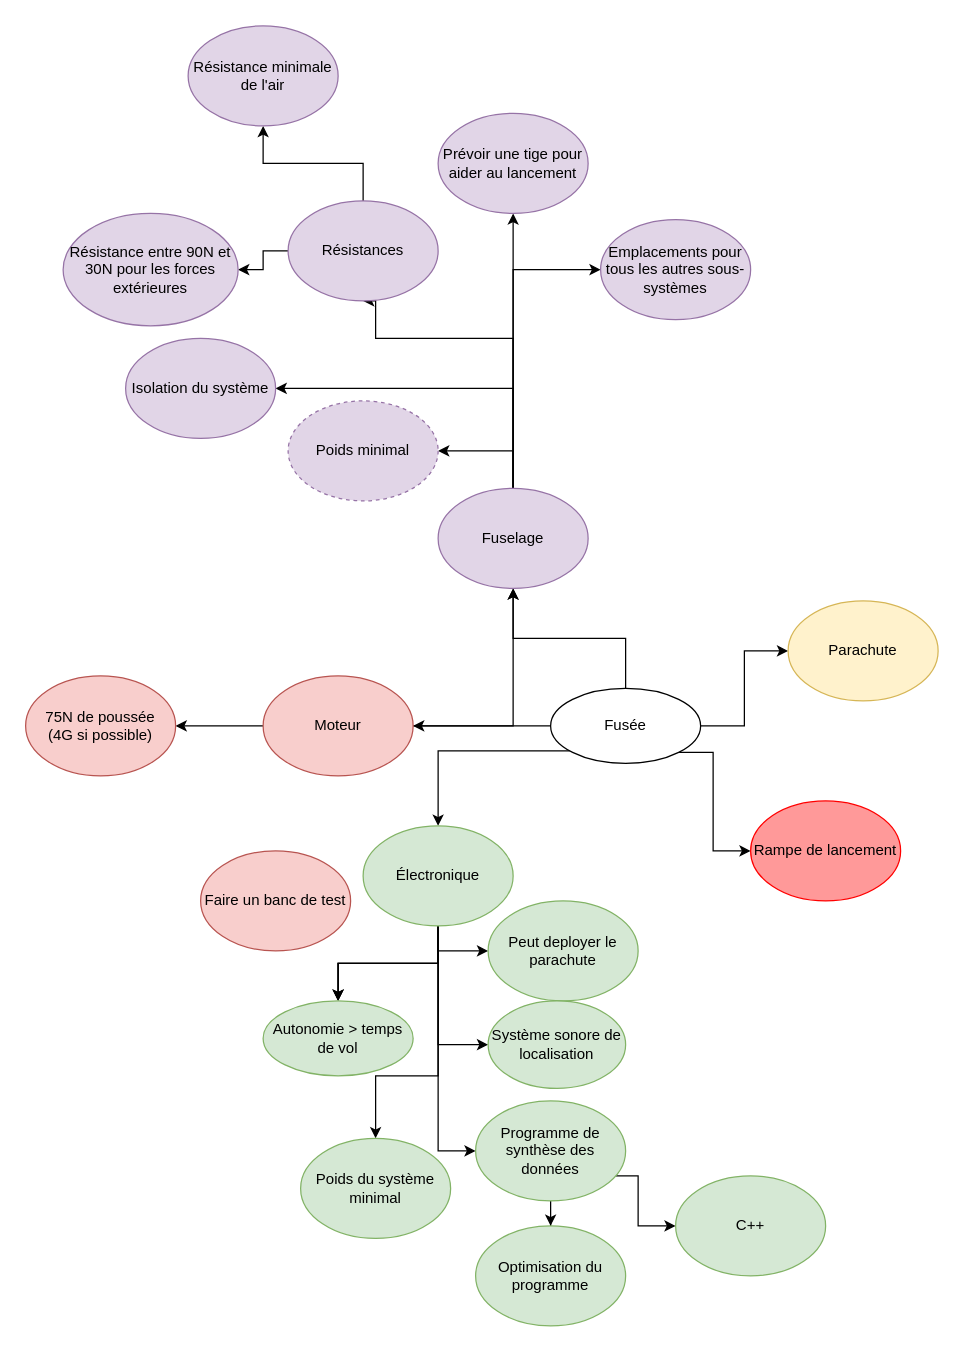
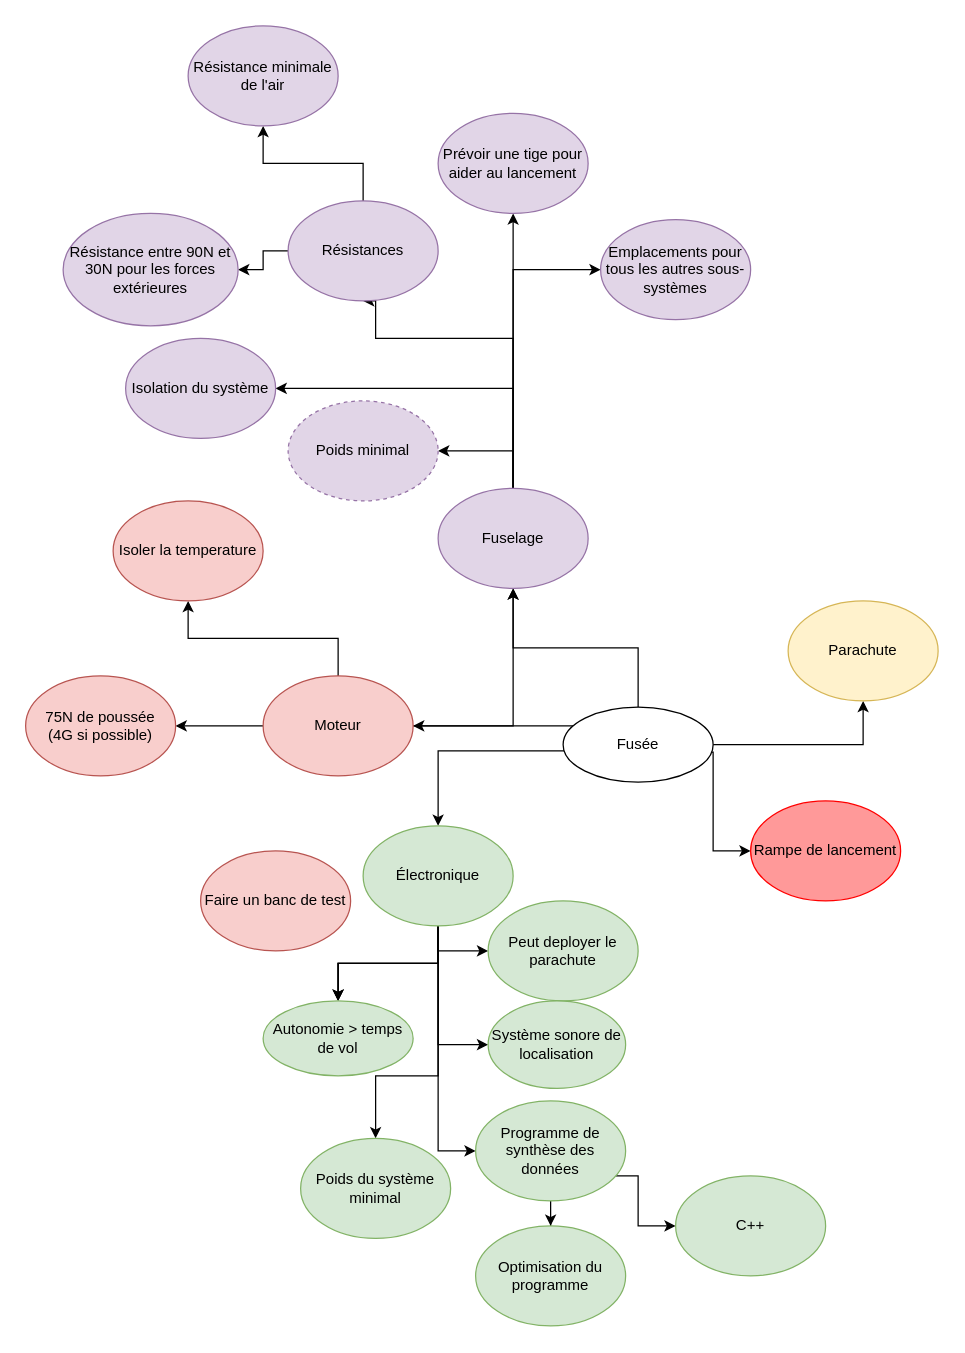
  <mxCell id="0" />
  <mxCell id="1" parent="0" />
  <mxCell id="2" style="edgeStyle=orthogonalEdgeStyle;rounded=0;orthogonalLoop=1;jettySize=auto;html=1;" edge="1" parent="1" source="7" target="11"><mxGeometry relative="1" as="geometry"><Array as="points"><mxPoint x="350" y="580" /><mxPoint x="350" y="580" /></Array></mxGeometry></mxCell>
  <mxCell id="3" style="edgeStyle=orthogonalEdgeStyle;rounded=0;orthogonalLoop=1;jettySize=auto;html=1;" edge="1" parent="1" source="7" target="22"><mxGeometry relative="1" as="geometry"><Array as="points"><mxPoint x="350" y="600" /></Array></mxGeometry></mxCell>
  <mxCell id="4" style="edgeStyle=orthogonalEdgeStyle;rounded=0;orthogonalLoop=1;jettySize=auto;html=1;exitX=0.5;exitY=0;exitDx=0;exitDy=0;" edge="1" parent="1" source="7" target="37"><mxGeometry relative="1" as="geometry" /></mxCell>
  <mxCell id="5" style="edgeStyle=orthogonalEdgeStyle;rounded=0;orthogonalLoop=1;jettySize=auto;html=1;exitX=1;exitY=0.5;exitDx=0;exitDy=0;" edge="1" parent="1" source="7" target="47"><mxGeometry relative="1" as="geometry" /></mxCell>
  <mxCell id="6" style="edgeStyle=orthogonalEdgeStyle;rounded=0;orthogonalLoop=1;jettySize=auto;html=1;exitX=1;exitY=1;exitDx=0;exitDy=0;entryX=0;entryY=0.5;entryDx=0;entryDy=0;" edge="1" parent="1" source="7" target="48"><mxGeometry relative="1" as="geometry"><Array as="points"><mxPoint x="570" y="601" /><mxPoint x="570" y="680" /></Array></mxGeometry></mxCell>
- <mxCell id="7" value="Fusée" style="ellipse;whiteSpace=wrap;html=1;fontFamily=Helvetica;fontSize=12;fontColor=default;align=center;strokeColor=default;fillColor=default;" vertex="1" parent="1"><mxGeometry x="440" y="550" width="120" height="60" as="geometry" /></mxCell>
+ <mxCell id="7" value="Fusée" style="ellipse;whiteSpace=wrap;html=1;fontFamily=Helvetica;fontSize=12;fontColor=default;align=center;strokeColor=default;fillColor=default;" vertex="1" parent="1"><mxGeometry x="450" y="565" width="120" height="60" as="geometry" /></mxCell>
  <mxCell id="8" style="edgeStyle=orthogonalEdgeStyle;rounded=0;orthogonalLoop=1;jettySize=auto;html=1;entryX=1;entryY=0.5;entryDx=0;entryDy=0;" edge="1" parent="1" source="11" target="12"><mxGeometry relative="1" as="geometry" /></mxCell>
+ <mxCell id="9" style="edgeStyle=orthogonalEdgeStyle;rounded=0;orthogonalLoop=1;jettySize=auto;html=1;entryX=0.5;entryY=1;entryDx=0;entryDy=0;" edge="1" parent="1" source="11" target="13"><mxGeometry relative="1" as="geometry" /></mxCell>
  <mxCell id="10" style="edgeStyle=orthogonalEdgeStyle;rounded=0;orthogonalLoop=1;jettySize=auto;html=1;" edge="1" parent="1" source="11" target="37"><mxGeometry relative="1" as="geometry"><mxPoint x="270" y="670" as="targetPoint" /></mxGeometry></mxCell>
  <mxCell id="11" value="&lt;div&gt;Moteur&lt;/div&gt;" style="ellipse;whiteSpace=wrap;html=1;fillColor=#f8cecc;strokeColor=#b85450;" vertex="1" parent="1"><mxGeometry x="210" y="540" width="120" height="80" as="geometry" /></mxCell>
  <mxCell id="12" value="&lt;div&gt;75N de poussée&lt;/div&gt;&lt;div&gt;(4G si possible)&lt;br&gt;&lt;/div&gt;" style="ellipse;whiteSpace=wrap;html=1;fillColor=#f8cecc;strokeColor=#b85450;" vertex="1" parent="1"><mxGeometry x="20" y="540" width="120" height="80" as="geometry" /></mxCell>
+ <mxCell id="13" value="&lt;div&gt;Isoler la temperature&lt;/div&gt;" style="ellipse;whiteSpace=wrap;html=1;fillColor=#f8cecc;strokeColor=#b85450;" vertex="1" parent="1"><mxGeometry x="90" y="400" width="120" height="80" as="geometry" /></mxCell>
  <mxCell id="14" value="Faire un banc de test" style="ellipse;whiteSpace=wrap;html=1;fillColor=#f8cecc;strokeColor=#b85450;" vertex="1" parent="1"><mxGeometry x="160" y="680" width="120" height="80" as="geometry" /></mxCell>
  <mxCell id="15" value="" style="edgeStyle=orthogonalEdgeStyle;rounded=0;orthogonalLoop=1;jettySize=auto;html=1;" edge="1" parent="1" source="22" target="23"><mxGeometry relative="1" as="geometry" /></mxCell>
  <mxCell id="16" value="" style="edgeStyle=orthogonalEdgeStyle;rounded=0;orthogonalLoop=1;jettySize=auto;html=1;" edge="1" parent="1" source="22" target="23"><mxGeometry relative="1" as="geometry" /></mxCell>
  <mxCell id="17" value="" style="edgeStyle=orthogonalEdgeStyle;rounded=0;orthogonalLoop=1;jettySize=auto;html=1;" edge="1" parent="1" source="22" target="23"><mxGeometry relative="1" as="geometry" /></mxCell>
  <mxCell id="18" style="edgeStyle=orthogonalEdgeStyle;rounded=0;orthogonalLoop=1;jettySize=auto;html=1;" edge="1" parent="1" source="22" target="24"><mxGeometry relative="1" as="geometry"><Array as="points"><mxPoint x="350" y="860" /><mxPoint x="300" y="860" /></Array></mxGeometry></mxCell>
  <mxCell id="19" style="edgeStyle=orthogonalEdgeStyle;rounded=0;orthogonalLoop=1;jettySize=auto;html=1;entryX=0;entryY=0.5;entryDx=0;entryDy=0;" edge="1" parent="1" source="22" target="25"><mxGeometry relative="1" as="geometry" /></mxCell>
  <mxCell id="20" style="edgeStyle=orthogonalEdgeStyle;rounded=0;orthogonalLoop=1;jettySize=auto;html=1;entryX=0;entryY=0.5;entryDx=0;entryDy=0;" edge="1" parent="1" source="22" target="28"><mxGeometry relative="1" as="geometry" /></mxCell>
  <mxCell id="21" style="edgeStyle=orthogonalEdgeStyle;rounded=0;orthogonalLoop=1;jettySize=auto;html=1;exitX=0.5;exitY=1;exitDx=0;exitDy=0;entryX=0;entryY=0.5;entryDx=0;entryDy=0;" edge="1" parent="1" source="22" target="31"><mxGeometry relative="1" as="geometry" /></mxCell>
  <mxCell id="22" value="Électronique" style="ellipse;whiteSpace=wrap;html=1;fillColor=#d5e8d4;strokeColor=#82b366;" vertex="1" parent="1"><mxGeometry x="290" y="660" width="120" height="80" as="geometry" /></mxCell>
  <mxCell id="23" value="Autonomie &amp;gt; temps de vol" style="ellipse;whiteSpace=wrap;html=1;fillColor=#d5e8d4;strokeColor=#82b366;" vertex="1" parent="1"><mxGeometry x="210" y="800" width="120" height="60" as="geometry" /></mxCell>
  <mxCell id="24" value="&lt;div&gt;Poids du système minimal&lt;/div&gt;" style="ellipse;whiteSpace=wrap;html=1;fillColor=#d5e8d4;strokeColor=#82b366;" vertex="1" parent="1"><mxGeometry x="240" y="910" width="120" height="80" as="geometry" /></mxCell>
  <mxCell id="25" value="Peut deployer le parachute" style="ellipse;whiteSpace=wrap;html=1;strokeColor=#82b366;fillColor=#d5e8d4;" vertex="1" parent="1"><mxGeometry x="390" y="720" width="120" height="80" as="geometry" /></mxCell>
  <mxCell id="26" style="edgeStyle=orthogonalEdgeStyle;rounded=0;orthogonalLoop=1;jettySize=auto;html=1;exitX=0.5;exitY=1;exitDx=0;exitDy=0;" edge="1" parent="1" source="28" target="29"><mxGeometry relative="1" as="geometry" /></mxCell>
  <mxCell id="27" style="edgeStyle=orthogonalEdgeStyle;rounded=0;orthogonalLoop=1;jettySize=auto;html=1;entryX=0;entryY=0.5;entryDx=0;entryDy=0;" edge="1" parent="1" source="28" target="30"><mxGeometry relative="1" as="geometry"><Array as="points"><mxPoint x="510" y="940" /><mxPoint x="510" y="980" /></Array></mxGeometry></mxCell>
  <mxCell id="28" value="&lt;div&gt;Programme de synthèse des données&lt;br&gt;&lt;/div&gt;" style="ellipse;whiteSpace=wrap;html=1;strokeColor=#82b366;fillColor=#d5e8d4;" vertex="1" parent="1"><mxGeometry x="380" y="880" width="120" height="80" as="geometry" /></mxCell>
  <mxCell id="29" value="Optimisation du programme" style="ellipse;whiteSpace=wrap;html=1;strokeColor=#82b366;fillColor=#d5e8d4;" vertex="1" parent="1"><mxGeometry x="380" y="980" width="120" height="80" as="geometry" /></mxCell>
  <mxCell id="30" value="C++" style="ellipse;whiteSpace=wrap;html=1;strokeColor=#82b366;fillColor=#d5e8d4;" vertex="1" parent="1"><mxGeometry x="540" y="940" width="120" height="80" as="geometry" /></mxCell>
  <mxCell id="31" value="&lt;div&gt;Système sonore de localisation&lt;/div&gt;" style="ellipse;whiteSpace=wrap;html=1;strokeColor=#82b366;fillColor=#d5e8d4;" vertex="1" parent="1"><mxGeometry x="390" y="800" width="110" height="70" as="geometry" /></mxCell>
  <mxCell id="32" style="edgeStyle=orthogonalEdgeStyle;rounded=0;orthogonalLoop=1;jettySize=auto;html=1;entryX=0.5;entryY=1;entryDx=0;entryDy=0;" edge="1" parent="1" source="37" target="40"><mxGeometry relative="1" as="geometry"><Array as="points"><mxPoint x="410" y="270" /><mxPoint x="300" y="270" /></Array></mxGeometry></mxCell>
  <mxCell id="33" style="edgeStyle=orthogonalEdgeStyle;rounded=0;orthogonalLoop=1;jettySize=auto;html=1;entryX=1;entryY=0.5;entryDx=0;entryDy=0;" edge="1" parent="1" source="37" target="43"><mxGeometry relative="1" as="geometry" /></mxCell>
  <mxCell id="34" style="edgeStyle=orthogonalEdgeStyle;rounded=0;orthogonalLoop=1;jettySize=auto;html=1;entryX=1;entryY=0.5;entryDx=0;entryDy=0;" edge="1" parent="1" source="37" target="44"><mxGeometry relative="1" as="geometry"><Array as="points"><mxPoint x="410" y="310" /><mxPoint x="230" y="310" /></Array></mxGeometry></mxCell>
  <mxCell id="35" style="edgeStyle=orthogonalEdgeStyle;rounded=0;orthogonalLoop=1;jettySize=auto;html=1;entryX=0;entryY=0.5;entryDx=0;entryDy=0;" edge="1" parent="1" source="37" target="45"><mxGeometry relative="1" as="geometry"><Array as="points"><mxPoint x="410" y="215" /></Array></mxGeometry></mxCell>
  <mxCell id="36" style="edgeStyle=orthogonalEdgeStyle;rounded=0;orthogonalLoop=1;jettySize=auto;html=1;" edge="1" parent="1" source="37" target="46"><mxGeometry relative="1" as="geometry" /></mxCell>
  <mxCell id="37" value="&lt;div&gt;Fuselage&lt;/div&gt;" style="ellipse;whiteSpace=wrap;html=1;strokeColor=#9673a6;fillColor=#e1d5e7;" vertex="1" parent="1"><mxGeometry x="350" y="390" width="120" height="80" as="geometry" /></mxCell>
  <mxCell id="38" value="" style="edgeStyle=orthogonalEdgeStyle;rounded=0;orthogonalLoop=1;jettySize=auto;html=1;" edge="1" parent="1" source="40" target="41"><mxGeometry relative="1" as="geometry" /></mxCell>
  <mxCell id="39" value="" style="edgeStyle=orthogonalEdgeStyle;rounded=0;orthogonalLoop=1;jettySize=auto;html=1;" edge="1" parent="1" source="40" target="42"><mxGeometry relative="1" as="geometry" /></mxCell>
  <mxCell id="40" value="Résistances" style="ellipse;whiteSpace=wrap;html=1;strokeColor=#9673a6;fillColor=#e1d5e7;" vertex="1" parent="1"><mxGeometry x="230" y="160" width="120" height="80" as="geometry" /></mxCell>
  <mxCell id="41" value="Résistance minimale de l'air" style="ellipse;whiteSpace=wrap;html=1;strokeColor=#9673a6;fillColor=#e1d5e7;" vertex="1" parent="1"><mxGeometry x="150" y="20" width="120" height="80" as="geometry" /></mxCell>
  <mxCell id="42" value="Résistance entre 90N et 30N pour les forces extérieures" style="ellipse;whiteSpace=wrap;html=1;strokeColor=#9673a6;fillColor=#e1d5e7;" vertex="1" parent="1"><mxGeometry x="50" y="170" width="140" height="90" as="geometry" /></mxCell>
  <mxCell id="43" value="&lt;div&gt;Poids minimal&lt;/div&gt;" style="ellipse;whiteSpace=wrap;html=1;strokeColor=#9673a6;fillColor=#e1d5e7;dashed=1;" vertex="1" parent="1"><mxGeometry x="230" y="320" width="120" height="80" as="geometry" /></mxCell>
  <mxCell id="44" value="Isolation du système" style="ellipse;whiteSpace=wrap;html=1;strokeColor=#9673a6;fillColor=#e1d5e7;" vertex="1" parent="1"><mxGeometry x="100" y="270" width="120" height="80" as="geometry" /></mxCell>
  <mxCell id="45" value="Emplacements pour tous les autres sous-systèmes" style="ellipse;whiteSpace=wrap;html=1;strokeColor=#9673a6;fillColor=#e1d5e7;" vertex="1" parent="1"><mxGeometry x="480" y="175" width="120" height="80" as="geometry" /></mxCell>
  <mxCell id="46" value="Prévoir une tige pour aider au lancement" style="ellipse;whiteSpace=wrap;html=1;strokeColor=#9673a6;fillColor=#e1d5e7;" vertex="1" parent="1"><mxGeometry x="350" y="90" width="120" height="80" as="geometry" /></mxCell>
  <mxCell id="47" value="Parachute" style="ellipse;whiteSpace=wrap;html=1;strokeColor=#d6b656;fillColor=#fff2cc;" vertex="1" parent="1"><mxGeometry x="630" y="480" width="120" height="80" as="geometry" /></mxCell>
  <mxCell id="48" value="Rampe de lancement" style="ellipse;whiteSpace=wrap;html=1;strokeColor=#FF0000;fillColor=#FF9999;" vertex="1" parent="1"><mxGeometry x="600" y="640" width="120" height="80" as="geometry" /></mxCell>
